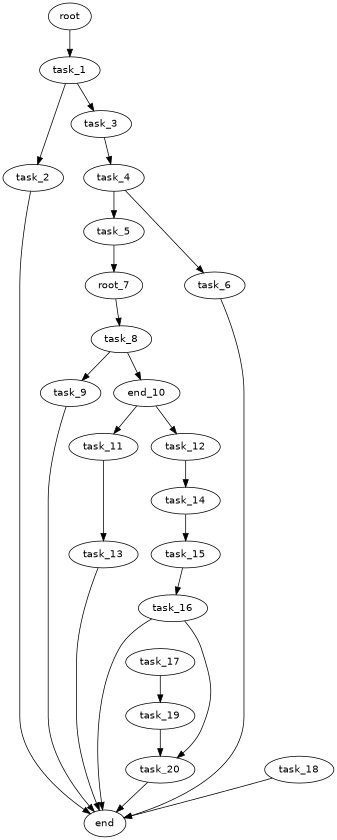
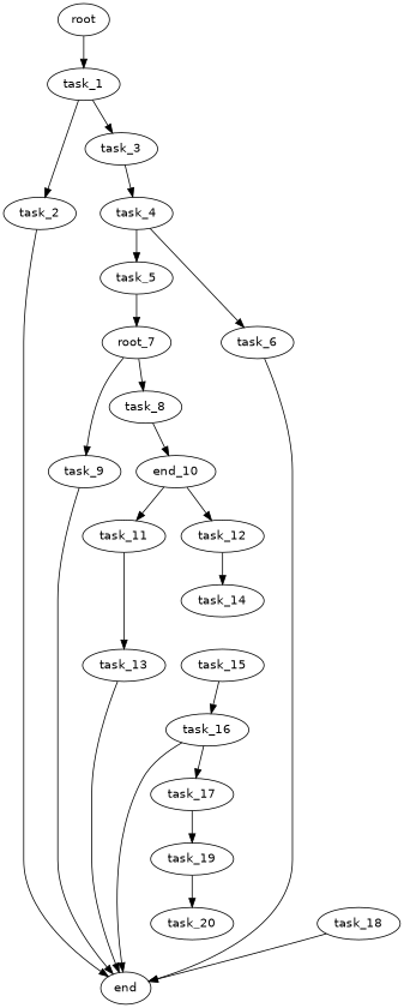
  digraph {
    fontname="DejaVu Sans"
    node [fontname="DejaVu Sans"]
    edge [fontname="DejaVu Sans"]
    root
    task_1
    task_2
    task_3
    end
    task_4
    task_5
    task_6
    n9 [label=root_7]
    task_8
    task_9
    n12 [label=end_10]
    task_11
    task_12
    task_13
    task_14
    task_15
    task_16
    task_17
    task_19
    task_18
    task_20
    root -> task_1
    task_1 -> task_2
    task_1 -> task_3
    task_2 -> end
    task_3 -> task_4
    task_4 -> task_5
    task_4 -> task_6
    task_5 -> n9
    task_6 -> end
    n9 -> task_8
-   task_8 -> task_9
+   n9 -> task_9
    task_8 -> n12
    task_9 -> end
    n12 -> task_11
    n12 -> task_12
    task_11 -> task_13
    task_12 -> task_14
    task_13 -> end
-   task_14 -> task_15
    task_15 -> task_16
    task_16 -> end
-   task_16 -> task_20
+   task_16 -> task_17
    task_17 -> task_19
    task_19 -> task_20
    task_18 -> end
-   task_20 -> end
  }
